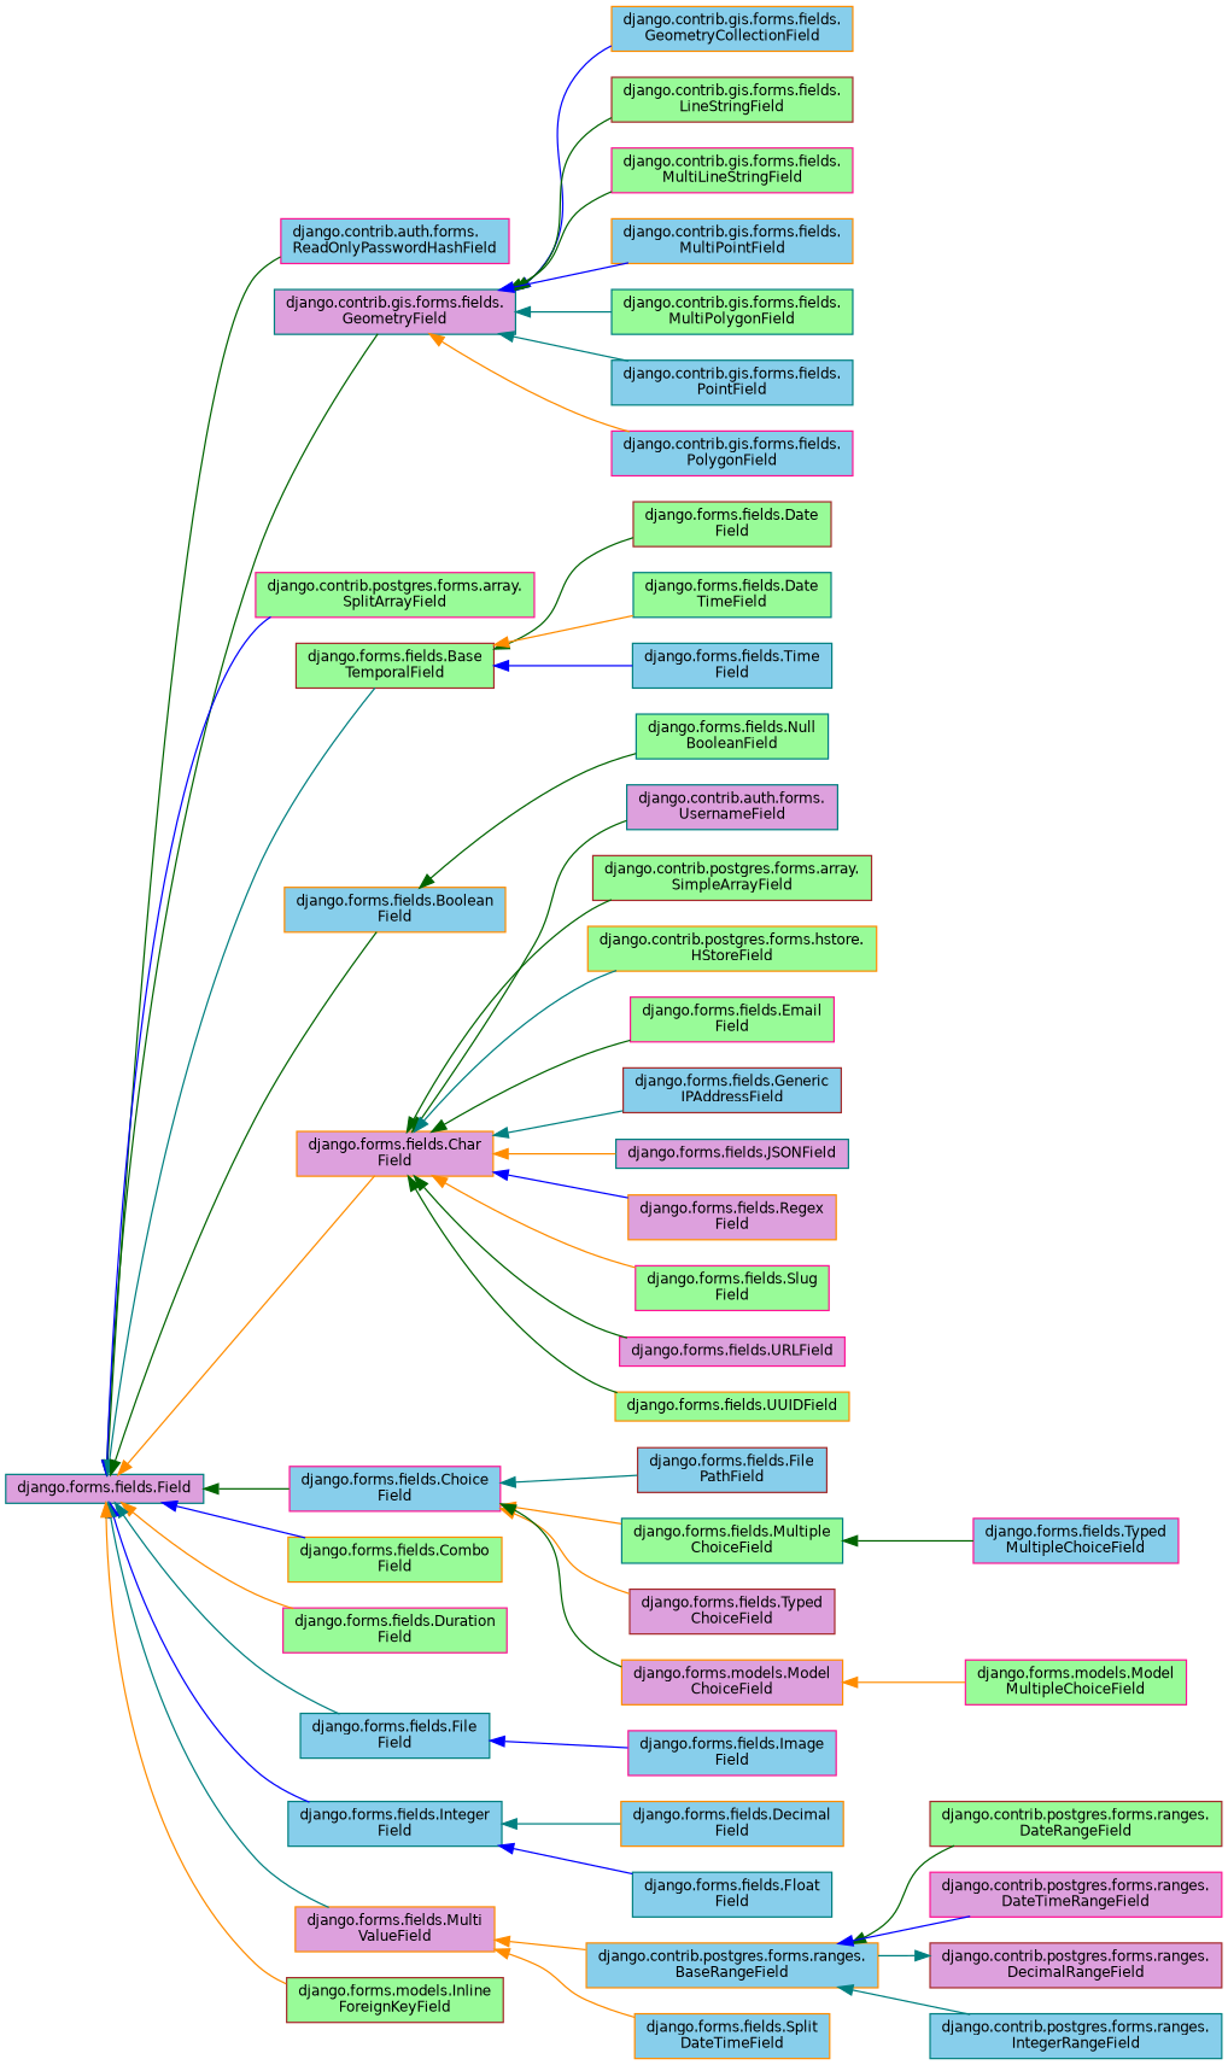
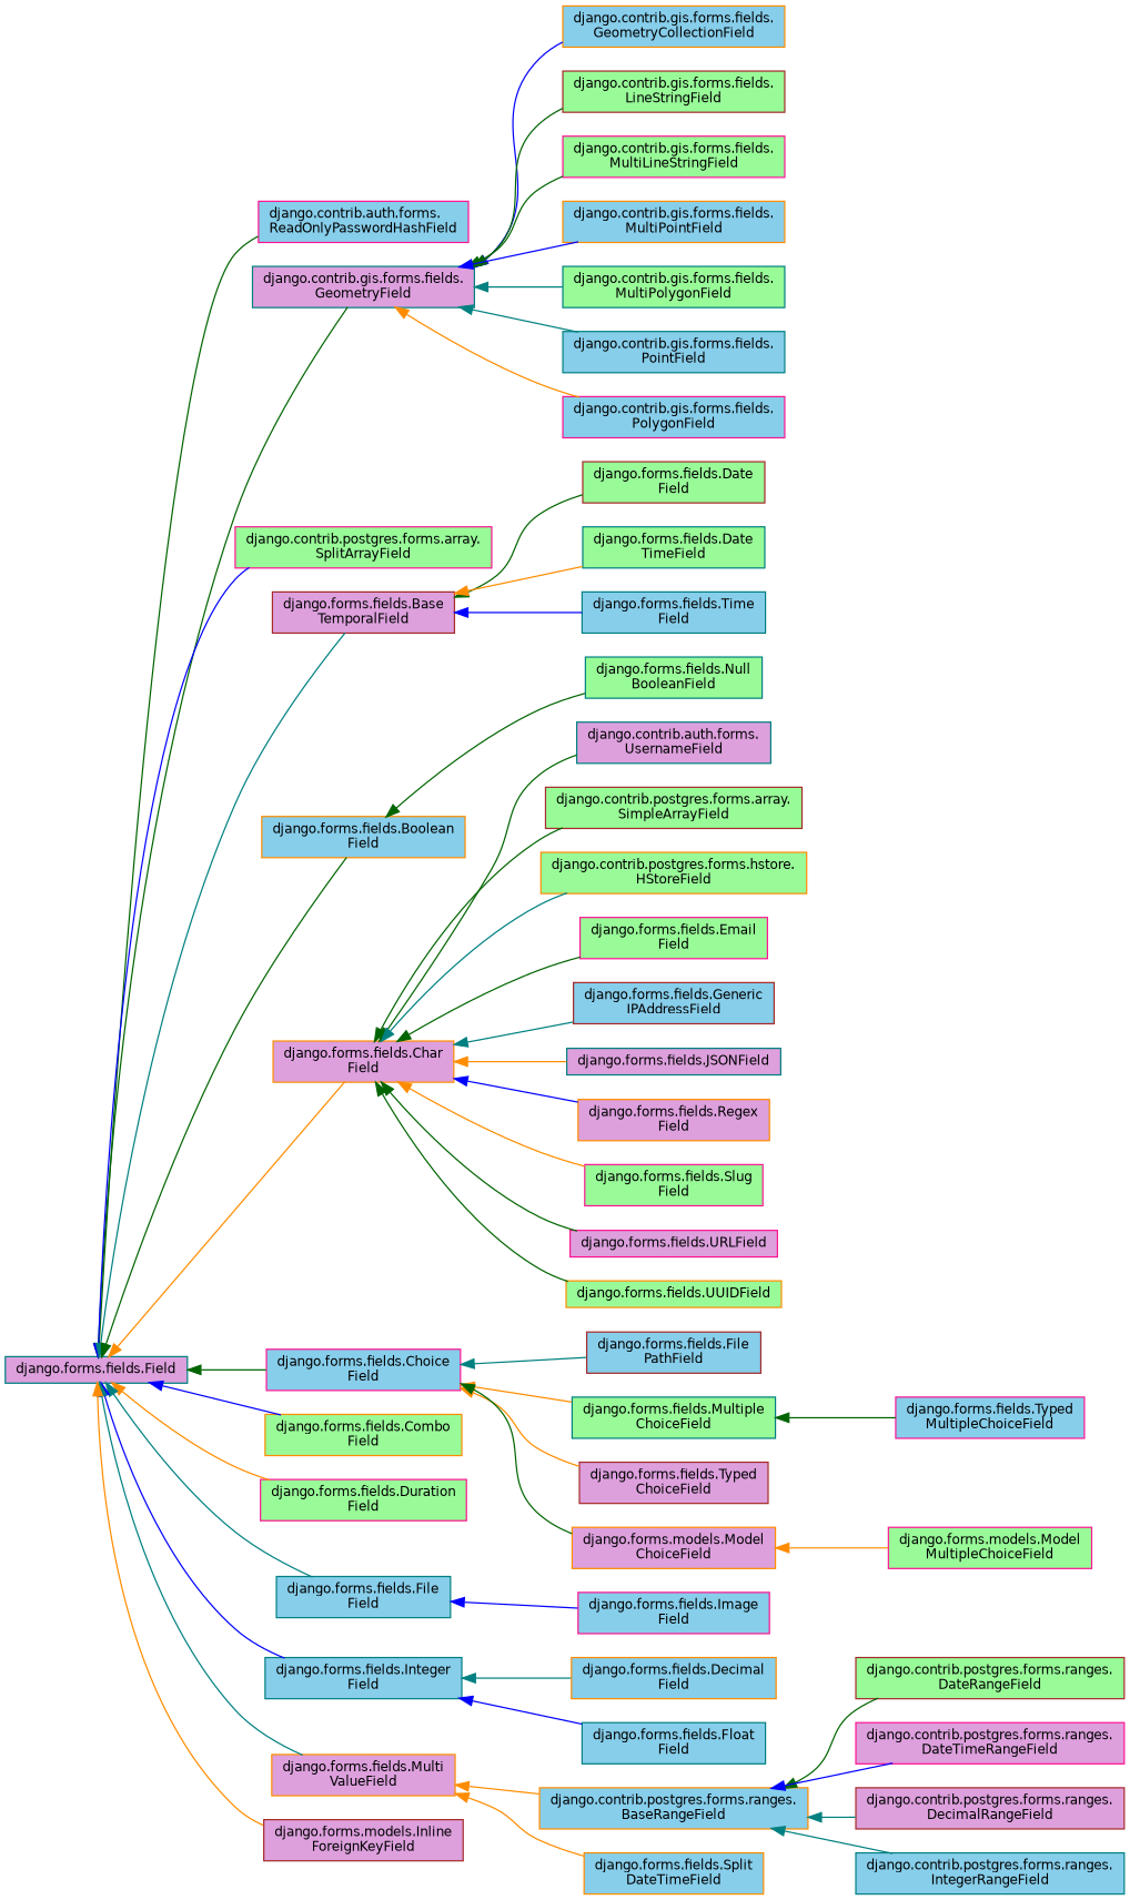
  digraph {
    rankdir=LR
    node [color=teal fillcolor=skyblue fontname=Helvetica fontsize=10 shape=record style=filled]
    edge [color=darkgreen dir=back fontname=Helvetica fontsize=10 labelfontname=Helvetica labelfontsize=10 style=solid]
    n1 [fillcolor=plum height=0.2 label="django.forms.fields.Field" width=0.4]
    n2 [color=deeppink height=0.2 label="django.contrib.auth.forms.\lReadOnlyPasswordHashField" width=0.4]
    n3 [fillcolor=plum height=0.2 label="django.contrib.gis.forms.fields.\lGeometryField" width=0.4]
    n4 [color=deeppink fillcolor=palegreen height=0.2 label="django.contrib.postgres.forms.array.\lSplitArrayField" width=0.4]
-   n5 [color=brown fillcolor=palegreen height=0.2 label="django.forms.fields.Base\lTemporalField" width=0.4]
+   n5 [color=brown fillcolor=plum height=0.2 label="django.forms.fields.Base\lTemporalField" width=0.4]
    n6 [color=darkorange height=0.2 label="django.forms.fields.Boolean\lField" width=0.4]
    n7 [color=darkorange fillcolor=plum height=0.2 label="django.forms.fields.Char\lField" width=0.4]
    n8 [color=deeppink height=0.2 label="django.forms.fields.Choice\lField" width=0.4]
    n9 [color=darkorange fillcolor=palegreen height=0.2 label="django.forms.fields.Combo\lField" width=0.4]
    n10 [color=deeppink fillcolor=palegreen height=0.2 label="django.forms.fields.Duration\lField" width=0.4]
    n11 [height=0.2 label="django.forms.fields.File\lField" width=0.4]
    n12 [height=0.2 label="django.forms.fields.Integer\lField" width=0.4]
    n13 [color=darkorange fillcolor=plum height=0.2 label="django.forms.fields.Multi\lValueField" width=0.4]
-   n14 [color=brown fillcolor=palegreen height=0.2 label="django.forms.models.Inline\lForeignKeyField" width=0.4]
+   n14 [color=brown fillcolor=plum height=0.2 label="django.forms.models.Inline\lForeignKeyField" width=0.4]
    n15 [color=darkorange height=0.2 label="django.contrib.gis.forms.fields.\lGeometryCollectionField" width=0.4]
    n16 [color=brown fillcolor=palegreen height=0.2 label="django.contrib.gis.forms.fields.\lLineStringField" width=0.4]
    n17 [color=deeppink fillcolor=palegreen height=0.2 label="django.contrib.gis.forms.fields.\lMultiLineStringField" width=0.4]
    n18 [color=darkorange height=0.2 label="django.contrib.gis.forms.fields.\lMultiPointField" width=0.4]
    n19 [fillcolor=palegreen height=0.2 label="django.contrib.gis.forms.fields.\lMultiPolygonField" width=0.4]
    n20 [height=0.2 label="django.contrib.gis.forms.fields.\lPointField" width=0.4]
    n21 [color=deeppink height=0.2 label="django.contrib.gis.forms.fields.\lPolygonField" width=0.4]
    n22 [color=brown fillcolor=palegreen height=0.2 label="django.forms.fields.Date\lField" width=0.4]
    n23 [fillcolor=palegreen height=0.2 label="django.forms.fields.Date\lTimeField" width=0.4]
    n24 [height=0.2 label="django.forms.fields.Time\lField" width=0.4]
    n25 [fillcolor=palegreen height=0.2 label="django.forms.fields.Null\lBooleanField" width=0.4]
    n26 [fillcolor=plum height=0.2 label="django.contrib.auth.forms.\lUsernameField" width=0.4]
    n27 [color=brown fillcolor=palegreen height=0.2 label="django.contrib.postgres.forms.array.\lSimpleArrayField" width=0.4]
    n28 [color=darkorange fillcolor=palegreen height=0.2 label="django.contrib.postgres.forms.hstore.\lHStoreField" width=0.4]
    n29 [color=deeppink fillcolor=palegreen height=0.2 label="django.forms.fields.Email\lField" width=0.4]
    n30 [color=brown height=0.2 label="django.forms.fields.Generic\lIPAddressField" width=0.4]
    n31 [fillcolor=plum height=0.2 label="django.forms.fields.JSONField" width=0.4]
    n32 [color=darkorange fillcolor=plum height=0.2 label="django.forms.fields.Regex\lField" width=0.4]
    n33 [color=deeppink fillcolor=palegreen height=0.2 label="django.forms.fields.Slug\lField" width=0.4]
    n34 [color=deeppink fillcolor=plum height=0.2 label="django.forms.fields.URLField" width=0.4]
    n35 [color=darkorange fillcolor=palegreen height=0.2 label="django.forms.fields.UUIDField" width=0.4]
    n36 [color=brown height=0.2 label="django.forms.fields.File\lPathField" width=0.4]
    n37 [fillcolor=palegreen height=0.2 label="django.forms.fields.Multiple\lChoiceField" width=0.4]
    n38 [color=brown fillcolor=plum height=0.2 label="django.forms.fields.Typed\lChoiceField" width=0.4]
    n39 [color=darkorange fillcolor=plum height=0.2 label="django.forms.models.Model\lChoiceField" width=0.4]
    n40 [color=deeppink height=0.2 label="django.forms.fields.Image\lField" width=0.4]
    n41 [color=darkorange height=0.2 label="django.forms.fields.Decimal\lField" width=0.4]
    n42 [height=0.2 label="django.forms.fields.Float\lField" width=0.4]
    n43 [color=darkorange height=0.2 label="django.contrib.postgres.forms.ranges.\lBaseRangeField" width=0.4]
    n44 [color=darkorange height=0.2 label="django.forms.fields.Split\lDateTimeField" width=0.4]
    n45 [color=deeppink height=0.2 label="django.forms.fields.Typed\lMultipleChoiceField" width=0.4]
    n46 [color=deeppink fillcolor=palegreen height=0.2 label="django.forms.models.Model\lMultipleChoiceField" width=0.4]
    n47 [color=brown fillcolor=palegreen height=0.2 label="django.contrib.postgres.forms.ranges.\lDateRangeField" width=0.4]
    n48 [color=deeppink fillcolor=plum height=0.2 label="django.contrib.postgres.forms.ranges.\lDateTimeRangeField" width=0.4]
    n49 [color=brown fillcolor=plum height=0.2 label="django.contrib.postgres.forms.ranges.\lDecimalRangeField" width=0.4]
    n50 [height=0.2 label="django.contrib.postgres.forms.ranges.\lIntegerRangeField" width=0.4]
    n1 -> n2
    n1 -> n3
    n1 -> n4 [color=blue]
    n1 -> n5 [color=teal]
    n1 -> n6
    n1 -> n7 [color=darkorange]
    n1 -> n8
    n1 -> n9 [color=blue]
    n1 -> n10 [color=darkorange]
    n1 -> n11 [color=teal]
    n1 -> n12 [color=blue]
    n1 -> n13 [color=teal]
    n1 -> n14 [color=darkorange]
    n3 -> n15 [color=blue]
    n3 -> n16
    n3 -> n17
    n3 -> n18 [color=blue]
    n3 -> n19 [color=teal]
    n3 -> n20 [color=teal]
    n3 -> n21 [color=darkorange]
    n5 -> n22
    n5 -> n23 [color=darkorange]
    n5 -> n24 [color=blue]
    n6 -> n25
    n7 -> n26
    n7 -> n27
    n7 -> n28 [color=teal]
    n7 -> n29
    n7 -> n30 [color=teal]
    n7 -> n31 [color=darkorange]
    n7 -> n32 [color=blue]
    n7 -> n33 [color=darkorange]
    n7 -> n34
    n7 -> n35
    n8 -> n36 [color=teal]
    n8 -> n37 [color=darkorange]
    n8 -> n38 [color=darkorange]
    n8 -> n39
    n11 -> n40 [color=blue]
    n12 -> n41 [color=teal]
    n12 -> n42 [color=blue]
    n13 -> n43 [color=darkorange]
    n13 -> n44 [color=darkorange]
    n37 -> n45
    n39 -> n46 [color=darkorange]
    n43 -> n47
    n43 -> n48 [color=blue]
-   n49 -> n43 [color=teal]
+   n43 -> n49 [color=teal]
    n43 -> n50 [color=teal]
  }
